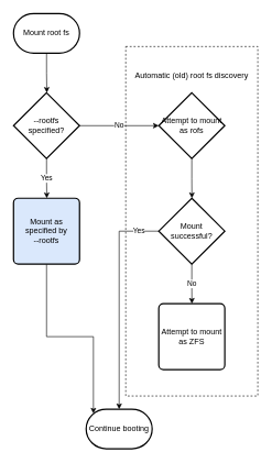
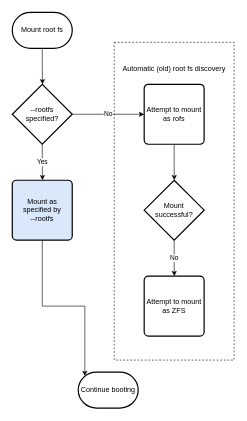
  <mxCell id="0" />
  <mxCell id="1" parent="0" />
  <mxCell id="2" value="" style="rounded=0;whiteSpace=wrap;html=1;dashed=1;fillColor=none;" vertex="1" parent="1"><mxGeometry x="190" y="70" width="200" height="530" as="geometry" /></mxCell>
  <mxCell id="3" style="edgeStyle=orthogonalEdgeStyle;rounded=0;orthogonalLoop=1;jettySize=auto;html=1;exitX=0.5;exitY=1;exitDx=0;exitDy=0;" edge="1" parent="1" source="4"><mxGeometry relative="1" as="geometry"><mxPoint x="290.2" y="300" as="targetPoint" /></mxGeometry></mxCell>
- <mxCell id="4" value="Attempt to mount as rofs" style="rhombus;whiteSpace=wrap;html=1;absoluteArcSize=1;arcSize=14;strokeWidth=2;" vertex="1" parent="1"><mxGeometry x="240" y="140" width="100" height="100" as="geometry" /></mxCell>
+ <mxCell id="4" value="Attempt to mount as rofs" style="rounded=1;whiteSpace=wrap;html=1;absoluteArcSize=1;arcSize=14;strokeWidth=2;" vertex="1" parent="1"><mxGeometry x="240" y="140" width="100" height="100" as="geometry" /></mxCell>
  <mxCell id="5" value="No" style="edgeStyle=orthogonalEdgeStyle;rounded=0;orthogonalLoop=1;jettySize=auto;html=1;exitX=0.5;exitY=1;exitDx=0;exitDy=0;exitPerimeter=0;" edge="1" parent="1" source="7"><mxGeometry relative="1" as="geometry"><mxPoint x="290.2" y="460" as="targetPoint" /></mxGeometry></mxCell>
- <mxCell id="6" value="Yes" style="edgeStyle=orthogonalEdgeStyle;rounded=0;orthogonalLoop=1;jettySize=auto;html=1;exitX=0;exitY=0.5;exitDx=0;exitDy=0;exitPerimeter=0;entryX=0.5;entryY=0;entryDx=0;entryDy=0;entryPerimeter=0;" edge="1" parent="1" source="7" target="9"><mxGeometry x="-0.818" relative="1" as="geometry"><mxPoint x="180" y="810" as="targetPoint" /><mxPoint as="offset" /></mxGeometry></mxCell>
  <mxCell id="7" value="Mount successful?" style="strokeWidth=2;html=1;shape=mxgraph.flowchart.decision;whiteSpace=wrap;" vertex="1" parent="1"><mxGeometry x="240" y="300" width="100" height="100" as="geometry" /></mxCell>
  <mxCell id="8" value="Attempt to mount as ZFS" style="rounded=1;whiteSpace=wrap;html=1;absoluteArcSize=1;arcSize=14;strokeWidth=2;" vertex="1" parent="1"><mxGeometry x="240" y="460" width="100" height="100" as="geometry" /></mxCell>
  <mxCell id="9" value="Continue booting" style="strokeWidth=2;html=1;shape=mxgraph.flowchart.terminator;whiteSpace=wrap;" vertex="1" parent="1"><mxGeometry x="130" y="620" width="100" height="60" as="geometry" /></mxCell>
  <mxCell id="10" style="edgeStyle=orthogonalEdgeStyle;rounded=0;orthogonalLoop=1;jettySize=auto;html=1;exitX=0.5;exitY=1;exitDx=0;exitDy=0;exitPerimeter=0;" edge="1" parent="1" source="11"><mxGeometry relative="1" as="geometry"><mxPoint x="70.4" y="140" as="targetPoint" /></mxGeometry></mxCell>
  <mxCell id="11" value="Mount root fs" style="strokeWidth=2;html=1;shape=mxgraph.flowchart.terminator;whiteSpace=wrap;" vertex="1" parent="1"><mxGeometry x="20" y="20" width="100" height="60" as="geometry" /></mxCell>
  <mxCell id="12" value="No" style="edgeStyle=orthogonalEdgeStyle;rounded=0;orthogonalLoop=1;jettySize=auto;html=1;exitX=1;exitY=0.5;exitDx=0;exitDy=0;exitPerimeter=0;entryX=0;entryY=0.5;entryDx=0;entryDy=0;" edge="1" parent="1" source="14" target="4"><mxGeometry relative="1" as="geometry"><mxPoint x="170" y="190" as="targetPoint" /></mxGeometry></mxCell>
  <mxCell id="13" value="Yes" style="edgeStyle=orthogonalEdgeStyle;rounded=0;orthogonalLoop=1;jettySize=auto;html=1;exitX=0.5;exitY=1;exitDx=0;exitDy=0;exitPerimeter=0;" edge="1" parent="1" source="14"><mxGeometry relative="1" as="geometry"><mxPoint x="70.4" y="300" as="targetPoint" /></mxGeometry></mxCell>
  <mxCell id="14" value="--rootfs&lt;br&gt;specified?" style="strokeWidth=2;html=1;shape=mxgraph.flowchart.decision;whiteSpace=wrap;" vertex="1" parent="1"><mxGeometry x="20" y="140" width="100" height="100" as="geometry" /></mxCell>
  <mxCell id="15" style="edgeStyle=orthogonalEdgeStyle;rounded=0;orthogonalLoop=1;jettySize=auto;html=1;exitX=0.5;exitY=1;exitDx=0;exitDy=0;entryX=0.11;entryY=0.11;entryDx=0;entryDy=0;entryPerimeter=0;" edge="1" parent="1" source="16" target="9"><mxGeometry relative="1" as="geometry" /></mxCell>
  <mxCell id="16" value="Mount as specified by&lt;br&gt;--rootfs" style="rounded=1;whiteSpace=wrap;html=1;absoluteArcSize=1;arcSize=14;strokeWidth=2;fillColor=#dae8fc;" vertex="1" parent="1"><mxGeometry x="20" y="300" width="100" height="100" as="geometry" /></mxCell>
  <mxCell id="17" value="Automatic (old) root fs discovery" style="text;html=1;strokeColor=none;fillColor=none;align=center;verticalAlign=middle;whiteSpace=wrap;rounded=0;dashed=1;" vertex="1" parent="1"><mxGeometry x="200" y="105" width="180" height="20" as="geometry" /></mxCell>
